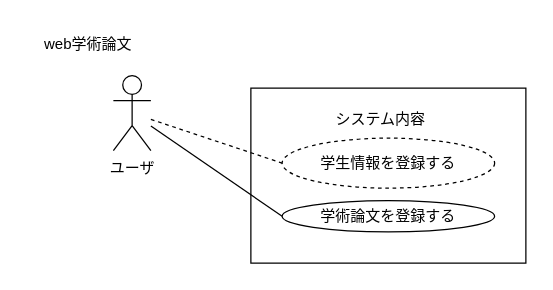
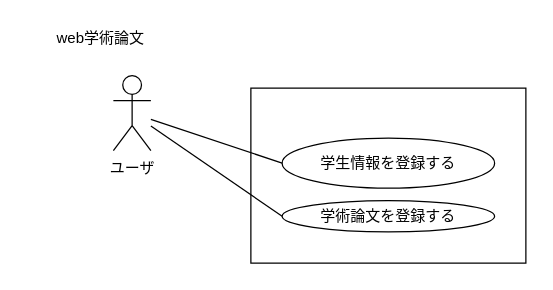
  <mxCell id="0" />
  <mxCell id="1" parent="0" />
  <mxCell id="2" value="ユーザ" style="shape=umlActor;verticalLabelPosition=bottom;verticalAlign=top;html=1;outlineConnect=0;" parent="1" vertex="1"><mxGeometry x="90" y="60" width="30" height="60" as="geometry" /></mxCell>
  <mxCell id="3" value="" style="whiteSpace=wrap;html=1;" parent="1" vertex="1"><mxGeometry x="200" y="70" width="220" height="140" as="geometry" /></mxCell>
- <mxCell id="4" value="学生情報を登録する" style="ellipse;whiteSpace=wrap;html=1;dashed=1;" parent="1" vertex="1"><mxGeometry x="225" y="110" width="170" height="40" as="geometry" /></mxCell>
+ <mxCell id="4" value="学生情報を登録する" style="ellipse;whiteSpace=wrap;html=1;" parent="1" vertex="1"><mxGeometry x="225" y="110" width="170" height="40" as="geometry" /></mxCell>
  <mxCell id="5" value="学術論文を登録する" style="ellipse;whiteSpace=wrap;html=1;" parent="1" vertex="1"><mxGeometry x="225" y="160" width="170" height="25" as="geometry" /></mxCell>
- <mxCell id="6" value="システム内容" style="text;html=1;align=center;verticalAlign=middle;whiteSpace=wrap;rounded=0;" parent="1" vertex="1"><mxGeometry x="264" y="80" width="80" height="30" as="geometry" /></mxCell>
- <mxCell id="7" value="" style="endArrow=none;html=1;rounded=0;entryX=0;entryY=0.5;entryDx=0;entryDy=0;dashed=1;" parent="1" source="2" target="4" edge="1"><mxGeometry width="50" height="50" relative="1" as="geometry"><mxPoint x="150" y="140" as="sourcePoint" /><mxPoint x="320" y="160" as="targetPoint" /></mxGeometry></mxCell>
+ <mxCell id="7" value="" style="endArrow=none;html=1;rounded=0;entryX=0;entryY=0.5;entryDx=0;entryDy=0;" parent="1" source="2" target="4" edge="1"><mxGeometry width="50" height="50" relative="1" as="geometry"><mxPoint x="150" y="140" as="sourcePoint" /><mxPoint x="320" y="160" as="targetPoint" /></mxGeometry></mxCell>
  <mxCell id="8" value="" style="endArrow=none;html=1;rounded=0;entryX=0;entryY=0.5;entryDx=0;entryDy=0;" parent="1" source="2" target="5" edge="1"><mxGeometry width="50" height="50" relative="1" as="geometry"><mxPoint x="150" y="180" as="sourcePoint" /><mxPoint x="320" y="160" as="targetPoint" /></mxGeometry></mxCell>
- <mxCell id="9" value="web学術論文" style="text;html=1;align=center;verticalAlign=middle;whiteSpace=wrap;rounded=0;" parent="1" vertex="1"><mxGeometry x="20" y="20" width="100" height="30" as="geometry" /></mxCell>
+ <mxCell id="9" value="web学術論文" style="text;html=1;align=center;verticalAlign=middle;whiteSpace=wrap;rounded=0;" parent="1" vertex="1"><mxGeometry x="30" y="15" width="100" height="30" as="geometry" /></mxCell>
